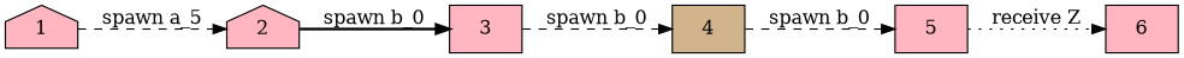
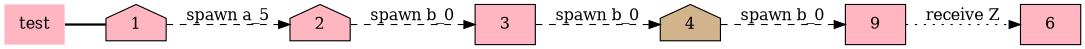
  digraph {
    rankdir=LR
    node [fillcolor=lightpink shape=box style=filled]
    edge [style=dashed]
+   n1 [label=test shape=plaintext]
    n2 [label=1 shape=house]
    n3 [label=2 shape=house]
    n4 [label=3]
-   n5 [fillcolor=tan label=4]
-   n6 [label=5]
+   n5 [fillcolor=tan label=4 shape=house]
+   n6 [label=9]
    n7 [label=6]
+   n1 -> n2 [arrowhead=none style=bold]
    n2 -> n3 [label="spawn a_5"]
-   n3 -> n4 [label="spawn b_0" style=bold]
+   n3 -> n4 [label="spawn b_0"]
    n4 -> n5 [label="spawn b_0"]
    n5 -> n6 [label="spawn b_0"]
    n6 -> n7 [label="receive Z" style=dotted]
  }
